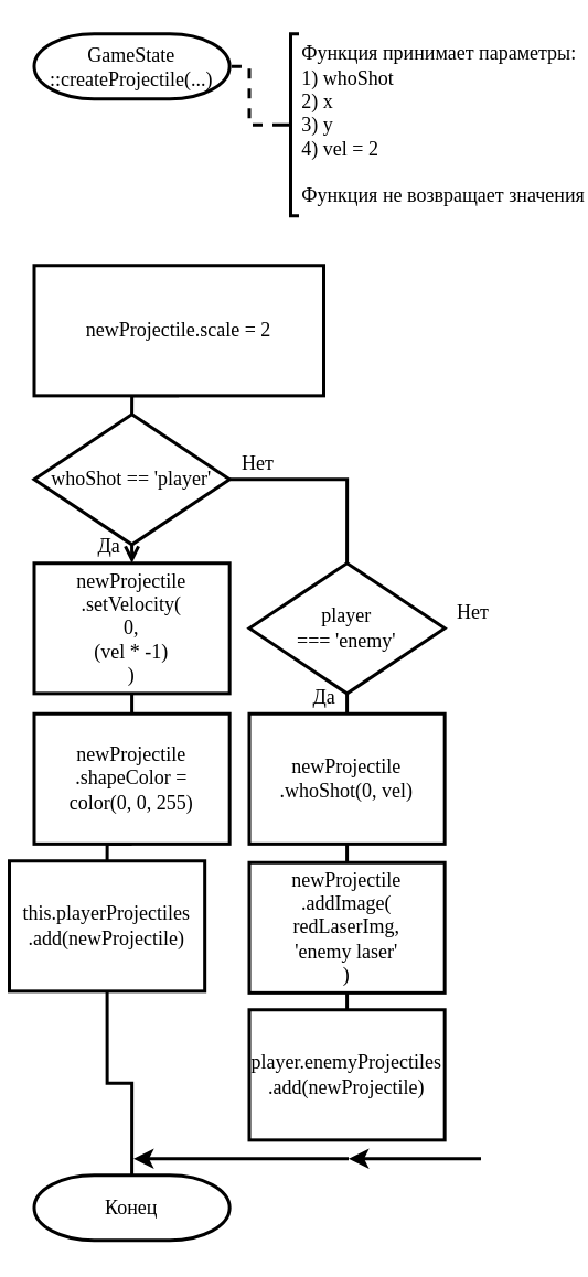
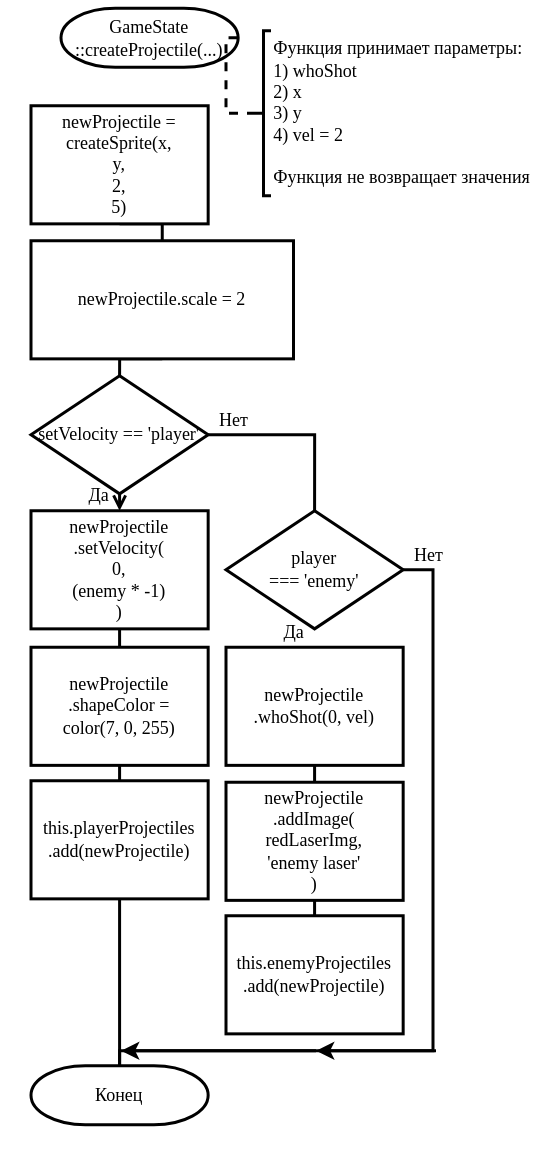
  <mxCell id="0" />
  <mxCell id="1" parent="0" />
- <mxCell id="2" value="GameState&lt;br&gt;::createProjectile(...)" style="strokeWidth=2;html=1;shape=mxgraph.flowchart.terminator;whiteSpace=wrap;fontFamily=Times New Roman;" vertex="1" parent="1"><mxGeometry x="20" y="20" width="118.11" height="39.37" as="geometry" /></mxCell>
+ <mxCell id="2" value="GameState&lt;br&gt;::createProjectile(...)" style="strokeWidth=2;html=1;shape=mxgraph.flowchart.terminator;whiteSpace=wrap;fontFamily=Times New Roman;" vertex="1" parent="1"><mxGeometry x="40" y="5" width="118.11" height="39.37" as="geometry" /></mxCell>
+ <mxCell id="3" style="edgeStyle=orthogonalEdgeStyle;rounded=0;orthogonalLoop=1;jettySize=auto;html=1;exitX=0.5;exitY=1;exitDx=0;exitDy=0;entryX=0.5;entryY=0;entryDx=0;entryDy=0;endArrow=none;endFill=0;strokeWidth=2;fontFamily=Times New Roman;" edge="1" parent="1" source="4" target="6"><mxGeometry relative="1" as="geometry" /></mxCell>
+ <mxCell id="4" value="newProjectile = createSprite(x,&lt;br&gt;y,&lt;br&gt;2,&lt;br&gt;5)" style="rounded=0;whiteSpace=wrap;html=1;absoluteArcSize=1;arcSize=14;strokeWidth=2;fontFamily=Times New Roman;" vertex="1" parent="1"><mxGeometry x="20" y="70" width="118.11" height="78.74" as="geometry" /></mxCell>
  <mxCell id="5" style="edgeStyle=orthogonalEdgeStyle;rounded=0;orthogonalLoop=1;jettySize=auto;html=1;exitX=0.5;exitY=1;exitDx=0;exitDy=0;entryX=0.5;entryY=0;entryDx=0;entryDy=0;entryPerimeter=0;endArrow=none;endFill=0;strokeWidth=2;fontFamily=Times New Roman;" edge="1" parent="1" source="6" target="9"><mxGeometry relative="1" as="geometry" /></mxCell>
  <mxCell id="6" value="newProjectile.scale = 2" style="rounded=0;whiteSpace=wrap;html=1;absoluteArcSize=1;arcSize=14;strokeWidth=2;fontFamily=Times New Roman;" vertex="1" parent="1"><mxGeometry x="20" y="160" width="175" height="78.74" as="geometry" /></mxCell>
  <mxCell id="7" style="edgeStyle=orthogonalEdgeStyle;rounded=0;orthogonalLoop=1;jettySize=auto;html=1;exitX=0.5;exitY=1;exitDx=0;exitDy=0;exitPerimeter=0;entryX=0.5;entryY=0;entryDx=0;entryDy=0;endArrow=open;endFill=0;strokeWidth=2;fontFamily=Times New Roman;" edge="1" parent="1" source="9" target="11"><mxGeometry relative="1" as="geometry" /></mxCell>
  <mxCell id="8" style="edgeStyle=orthogonalEdgeStyle;rounded=0;orthogonalLoop=1;jettySize=auto;html=1;exitX=1;exitY=0.5;exitDx=0;exitDy=0;exitPerimeter=0;entryX=0.5;entryY=0;entryDx=0;entryDy=0;entryPerimeter=0;endArrow=none;endFill=0;strokeWidth=2;fontFamily=Times New Roman;" edge="1" parent="1" source="9" target="18"><mxGeometry relative="1" as="geometry" /></mxCell>
- <mxCell id="9" value="whoShot == 'player'" style="strokeWidth=2;html=1;shape=mxgraph.flowchart.decision;whiteSpace=wrap;rounded=0;fontFamily=Times New Roman;" vertex="1" parent="1"><mxGeometry x="20" y="250" width="118.11" height="78.74" as="geometry" /></mxCell>
+ <mxCell id="9" value="setVelocity == 'player'" style="strokeWidth=2;html=1;shape=mxgraph.flowchart.decision;whiteSpace=wrap;rounded=0;fontFamily=Times New Roman;" vertex="1" parent="1"><mxGeometry x="20" y="250" width="118.11" height="78.74" as="geometry" /></mxCell>
  <mxCell id="10" style="edgeStyle=orthogonalEdgeStyle;rounded=0;orthogonalLoop=1;jettySize=auto;html=1;exitX=0.5;exitY=1;exitDx=0;exitDy=0;entryX=0.5;entryY=0;entryDx=0;entryDy=0;endArrow=none;endFill=0;strokeWidth=2;fontFamily=Times New Roman;" edge="1" parent="1" source="11" target="13"><mxGeometry relative="1" as="geometry" /></mxCell>
- <mxCell id="11" value="newProjectile&lt;br&gt;.setVelocity(&lt;br&gt;0,&lt;br&gt;(vel * -1)&lt;br&gt;)" style="rounded=0;whiteSpace=wrap;html=1;absoluteArcSize=1;arcSize=14;strokeWidth=2;fontFamily=Times New Roman;" vertex="1" parent="1"><mxGeometry x="20" y="340" width="118.11" height="78.74" as="geometry" /></mxCell>
+ <mxCell id="11" value="newProjectile&lt;br&gt;.setVelocity(&lt;br&gt;0,&lt;br&gt;(enemy * -1)&lt;br&gt;)" style="rounded=0;whiteSpace=wrap;html=1;absoluteArcSize=1;arcSize=14;strokeWidth=2;fontFamily=Times New Roman;" vertex="1" parent="1"><mxGeometry x="20" y="340" width="118.11" height="78.74" as="geometry" /></mxCell>
  <mxCell id="12" style="edgeStyle=orthogonalEdgeStyle;rounded=0;orthogonalLoop=1;jettySize=auto;html=1;exitX=0.5;exitY=1;exitDx=0;exitDy=0;entryX=0.5;entryY=0;entryDx=0;entryDy=0;endArrow=none;endFill=0;strokeWidth=2;fontFamily=Times New Roman;" edge="1" parent="1" source="13" target="15"><mxGeometry relative="1" as="geometry" /></mxCell>
- <mxCell id="13" value="newProjectile&lt;br&gt;.shapeColor =&lt;br&gt;color(0, 0, 255)" style="rounded=0;whiteSpace=wrap;html=1;absoluteArcSize=1;arcSize=14;strokeWidth=2;fontFamily=Times New Roman;" vertex="1" parent="1"><mxGeometry x="20" y="431" width="118.11" height="78.74" as="geometry" /></mxCell>
+ <mxCell id="13" value="newProjectile&lt;br&gt;.shapeColor =&lt;br&gt;color(7, 0, 255)" style="rounded=0;whiteSpace=wrap;html=1;absoluteArcSize=1;arcSize=14;strokeWidth=2;fontFamily=Times New Roman;" vertex="1" parent="1"><mxGeometry x="20" y="431" width="118.11" height="78.74" as="geometry" /></mxCell>
  <mxCell id="14" style="edgeStyle=orthogonalEdgeStyle;rounded=0;orthogonalLoop=1;jettySize=auto;html=1;exitX=0.5;exitY=1;exitDx=0;exitDy=0;entryX=0.5;entryY=0;entryDx=0;entryDy=0;entryPerimeter=0;endArrow=none;endFill=0;strokeWidth=2;fontFamily=Times New Roman;" edge="1" parent="1" source="15" target="24"><mxGeometry relative="1" as="geometry" /></mxCell>
- <mxCell id="15" value="this.playerProjectiles&lt;br&gt;.add(newProjectile)" style="rounded=0;whiteSpace=wrap;html=1;absoluteArcSize=1;arcSize=14;strokeWidth=2;fontFamily=Times New Roman;" vertex="1" parent="1"><mxGeometry x="5" y="520" width="118.11" height="78.74" as="geometry" /></mxCell>
- <mxCell id="16" style="edgeStyle=orthogonalEdgeStyle;rounded=0;orthogonalLoop=1;jettySize=auto;html=1;exitX=0.5;exitY=1;exitDx=0;exitDy=0;exitPerimeter=0;entryX=0.5;entryY=0;entryDx=0;entryDy=0;endArrow=none;endFill=0;strokeWidth=2;fontFamily=Times New Roman;" edge="1" parent="1" source="18" target="20"><mxGeometry relative="1" as="geometry" /></mxCell>
+ <mxCell id="15" value="this.playerProjectiles&lt;br&gt;.add(newProjectile)" style="rounded=0;whiteSpace=wrap;html=1;absoluteArcSize=1;arcSize=14;strokeWidth=2;fontFamily=Times New Roman;" vertex="1" parent="1"><mxGeometry x="20" y="520" width="118.11" height="78.74" as="geometry" /></mxCell>
+ <mxCell id="17" style="edgeStyle=orthogonalEdgeStyle;rounded=0;orthogonalLoop=1;jettySize=auto;html=1;exitX=1;exitY=0.5;exitDx=0;exitDy=0;exitPerimeter=0;entryX=0.5;entryY=0;entryDx=0;entryDy=0;entryPerimeter=0;endArrow=none;endFill=0;strokeWidth=2;fontFamily=Times New Roman;" edge="1" parent="1" source="18" target="24"><mxGeometry relative="1" as="geometry"><Array as="points"><mxPoint x="288" y="379" /><mxPoint x="288" y="700" /><mxPoint x="79" y="700" /></Array></mxGeometry></mxCell>
  <mxCell id="18" value="player&lt;br&gt;=== 'enemy'" style="strokeWidth=2;html=1;shape=mxgraph.flowchart.decision;whiteSpace=wrap;rounded=0;fontFamily=Times New Roman;" vertex="1" parent="1"><mxGeometry x="150" y="340" width="118.11" height="78.74" as="geometry" /></mxCell>
  <mxCell id="19" style="edgeStyle=orthogonalEdgeStyle;rounded=0;orthogonalLoop=1;jettySize=auto;html=1;exitX=0.5;exitY=1;exitDx=0;exitDy=0;entryX=0.5;entryY=0;entryDx=0;entryDy=0;endArrow=none;endFill=0;strokeWidth=2;fontFamily=Times New Roman;" edge="1" parent="1" source="20" target="22"><mxGeometry relative="1" as="geometry" /></mxCell>
  <mxCell id="20" value="newProjectile&lt;br&gt;.whoShot(0, vel)" style="rounded=0;whiteSpace=wrap;html=1;absoluteArcSize=1;arcSize=14;strokeWidth=2;fontFamily=Times New Roman;" vertex="1" parent="1"><mxGeometry x="150" y="431" width="118.11" height="78.74" as="geometry" /></mxCell>
  <mxCell id="21" style="edgeStyle=orthogonalEdgeStyle;rounded=0;orthogonalLoop=1;jettySize=auto;html=1;exitX=0.5;exitY=1;exitDx=0;exitDy=0;entryX=0.5;entryY=0;entryDx=0;entryDy=0;endArrow=none;endFill=0;strokeWidth=2;fontFamily=Times New Roman;" edge="1" parent="1" source="22" target="23"><mxGeometry relative="1" as="geometry" /></mxCell>
  <mxCell id="22" value="newProjectile&lt;br&gt;.addImage(&lt;br&gt;redLaserImg,&lt;br&gt;'enemy laser'&lt;br&gt;)" style="rounded=0;whiteSpace=wrap;html=1;absoluteArcSize=1;arcSize=14;strokeWidth=2;fontFamily=Times New Roman;" vertex="1" parent="1"><mxGeometry x="150" y="521" width="118.11" height="78.74" as="geometry" /></mxCell>
- <mxCell id="23" value="player.enemyProjectiles&lt;br&gt;.add(newProjectile)" style="rounded=0;whiteSpace=wrap;html=1;absoluteArcSize=1;arcSize=14;strokeWidth=2;fontFamily=Times New Roman;" vertex="1" parent="1"><mxGeometry x="150" y="610" width="118.11" height="78.74" as="geometry" /></mxCell>
+ <mxCell id="23" value="this.enemyProjectiles&lt;br&gt;.add(newProjectile)" style="rounded=0;whiteSpace=wrap;html=1;absoluteArcSize=1;arcSize=14;strokeWidth=2;fontFamily=Times New Roman;" vertex="1" parent="1"><mxGeometry x="150" y="610" width="118.11" height="78.74" as="geometry" /></mxCell>
  <mxCell id="24" value="Конец" style="strokeWidth=2;html=1;shape=mxgraph.flowchart.terminator;whiteSpace=wrap;fontFamily=Times New Roman;" vertex="1" parent="1"><mxGeometry x="20" y="710" width="118.11" height="39.37" as="geometry" /></mxCell>
  <mxCell id="25" value="" style="endArrow=classic;html=1;strokeWidth=2;fontFamily=Times New Roman;" edge="1" parent="1"><mxGeometry width="50" height="50" relative="1" as="geometry"><mxPoint x="290" y="700" as="sourcePoint" /><mxPoint x="210" y="700" as="targetPoint" /></mxGeometry></mxCell>
  <mxCell id="26" value="" style="endArrow=classic;html=1;strokeWidth=2;fontFamily=Times New Roman;" edge="1" parent="1"><mxGeometry width="50" height="50" relative="1" as="geometry"><mxPoint x="210" y="700" as="sourcePoint" /><mxPoint x="80" y="700" as="targetPoint" /></mxGeometry></mxCell>
  <mxCell id="27" style="edgeStyle=orthogonalEdgeStyle;rounded=0;orthogonalLoop=1;jettySize=auto;html=1;exitX=0;exitY=0.5;exitDx=0;exitDy=0;exitPerimeter=0;entryX=1;entryY=0.5;entryDx=0;entryDy=0;entryPerimeter=0;endArrow=none;endFill=0;strokeWidth=2;dashed=1;fontFamily=Times New Roman;" edge="1" parent="1" source="28" target="2"><mxGeometry relative="1" as="geometry" /></mxCell>
  <mxCell id="28" value="Функция принимает параметры:&lt;br&gt;1) whoShot&lt;br&gt;2) x&lt;br&gt;3) y&lt;br&gt;4) vel = 2&lt;br&gt;&lt;br&gt;Функция не возвращает значения" style="strokeWidth=2;html=1;shape=mxgraph.flowchart.annotation_2;align=left;labelPosition=right;pointerEvents=1;rounded=0;fontFamily=Times New Roman;" vertex="1" parent="1"><mxGeometry x="170" y="20" width="10" height="110" as="geometry" /></mxCell>
  <mxCell id="29" value="Да" style="text;html=1;align=center;verticalAlign=middle;resizable=0;points=[];autosize=1;fontFamily=Times New Roman;" vertex="1" parent="1"><mxGeometry x="50" y="320" width="30" height="20" as="geometry" /></mxCell>
  <mxCell id="30" value="Нет" style="text;html=1;align=center;verticalAlign=middle;resizable=0;points=[];autosize=1;fontFamily=Times New Roman;" vertex="1" parent="1"><mxGeometry x="140" y="270" width="30" height="20" as="geometry" /></mxCell>
  <mxCell id="31" value="Да" style="text;html=1;align=center;verticalAlign=middle;resizable=0;points=[];autosize=1;fontFamily=Times New Roman;" vertex="1" parent="1"><mxGeometry x="180" y="411" width="30" height="20" as="geometry" /></mxCell>
  <mxCell id="32" value="Нет" style="text;html=1;align=center;verticalAlign=middle;resizable=0;points=[];autosize=1;fontFamily=Times New Roman;" vertex="1" parent="1"><mxGeometry x="270" y="360" width="30" height="20" as="geometry" /></mxCell>
